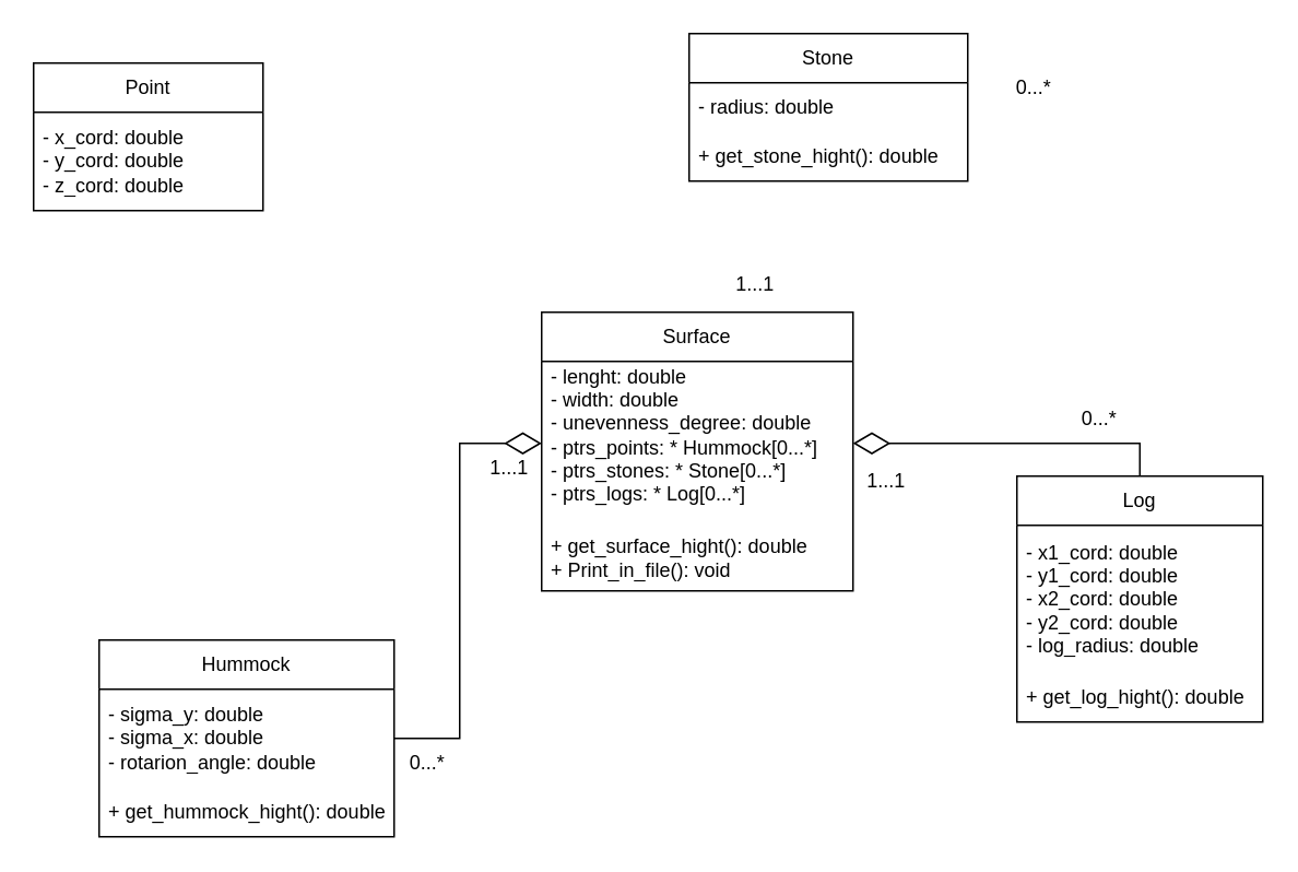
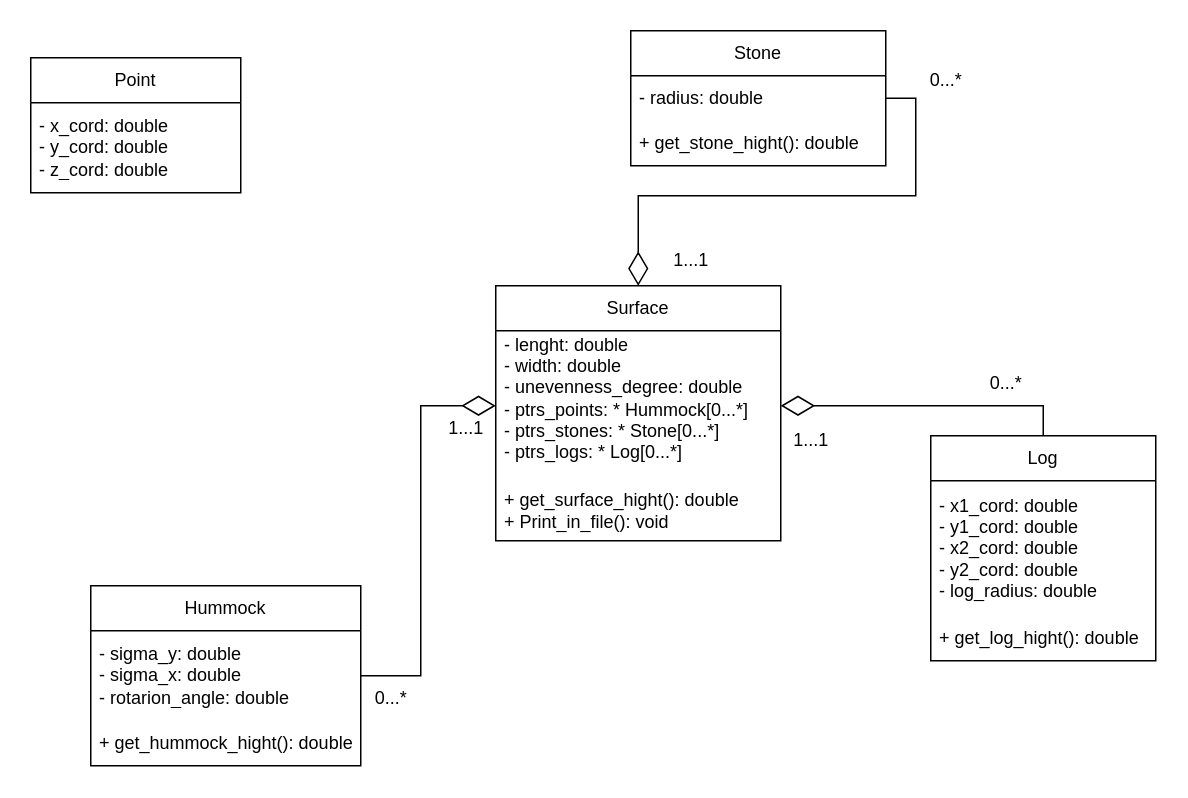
  <mxCell id="0" />
  <mxCell id="1" parent="0" />
  <mxCell id="2" value="Point" style="swimlane;fontStyle=0;childLayout=stackLayout;horizontal=1;startSize=30;horizontalStack=0;resizeParent=1;resizeParentMax=0;resizeLast=0;collapsible=1;marginBottom=0;whiteSpace=wrap;html=1;" vertex="1" parent="1"><mxGeometry x="20" y="38" width="140" height="90" as="geometry" /></mxCell>
  <mxCell id="3" value="- x_cord: double&lt;br&gt;- y_cord: double&lt;br&gt;- z_cord: double" style="text;strokeColor=none;fillColor=none;align=left;verticalAlign=middle;spacingLeft=4;spacingRight=4;overflow=hidden;points=[[0,0.5],[1,0.5]];portConstraint=eastwest;rotatable=0;whiteSpace=wrap;html=1;" vertex="1" parent="2"><mxGeometry y="30" width="140" height="60" as="geometry" /></mxCell>
  <mxCell id="4" value="Hummock" style="swimlane;fontStyle=0;childLayout=stackLayout;horizontal=1;startSize=30;horizontalStack=0;resizeParent=1;resizeParentMax=0;resizeLast=0;collapsible=1;marginBottom=0;whiteSpace=wrap;html=1;" vertex="1" parent="1"><mxGeometry x="60" y="390" width="180" height="120" as="geometry" /></mxCell>
  <mxCell id="5" value="- sigma_y: double&lt;br&gt;- sigma_x: double&lt;br&gt;- rotarion_angle: double" style="text;strokeColor=none;fillColor=none;align=left;verticalAlign=middle;spacingLeft=4;spacingRight=4;overflow=hidden;points=[[0,0.5],[1,0.5]];portConstraint=eastwest;rotatable=0;whiteSpace=wrap;html=1;" vertex="1" parent="4"><mxGeometry y="30" width="180" height="60" as="geometry" /></mxCell>
  <mxCell id="6" value="+ get_hummock_hight(): double" style="text;strokeColor=none;fillColor=none;align=left;verticalAlign=middle;spacingLeft=4;spacingRight=4;overflow=hidden;points=[[0,0.5],[1,0.5]];portConstraint=eastwest;rotatable=0;whiteSpace=wrap;html=1;" vertex="1" parent="4"><mxGeometry y="90" width="180" height="30" as="geometry" /></mxCell>
  <mxCell id="7" value="Stone" style="swimlane;fontStyle=0;childLayout=stackLayout;horizontal=1;startSize=30;horizontalStack=0;resizeParent=1;resizeParentMax=0;resizeLast=0;collapsible=1;marginBottom=0;whiteSpace=wrap;html=1;" vertex="1" parent="1"><mxGeometry x="420" y="20" width="170" height="90" as="geometry" /></mxCell>
  <mxCell id="8" value="- radius: double" style="text;strokeColor=none;fillColor=none;align=left;verticalAlign=middle;spacingLeft=4;spacingRight=4;overflow=hidden;points=[[0,0.5],[1,0.5]];portConstraint=eastwest;rotatable=0;whiteSpace=wrap;html=1;" vertex="1" parent="7"><mxGeometry y="30" width="170" height="30" as="geometry" /></mxCell>
  <mxCell id="9" value="+ get_stone_hight(): double" style="text;strokeColor=none;fillColor=none;align=left;verticalAlign=middle;spacingLeft=4;spacingRight=4;overflow=hidden;points=[[0,0.5],[1,0.5]];portConstraint=eastwest;rotatable=0;whiteSpace=wrap;html=1;" vertex="1" parent="7"><mxGeometry y="60" width="170" height="30" as="geometry" /></mxCell>
  <mxCell id="10" style="edgeStyle=orthogonalEdgeStyle;rounded=0;orthogonalLoop=1;jettySize=auto;html=1;exitX=1;exitY=0.5;exitDx=0;exitDy=0;" edge="1" parent="7" source="8" target="8"><mxGeometry relative="1" as="geometry" /></mxCell>
  <mxCell id="11" style="edgeStyle=orthogonalEdgeStyle;rounded=0;orthogonalLoop=1;jettySize=auto;html=1;exitX=0.5;exitY=0;exitDx=0;exitDy=0;entryX=1;entryY=0.5;entryDx=0;entryDy=0;endArrow=diamondThin;endFill=0;endSize=20;" edge="1" parent="1" source="12" target="16"><mxGeometry relative="1" as="geometry" /></mxCell>
  <mxCell id="12" value="Log" style="swimlane;fontStyle=0;childLayout=stackLayout;horizontal=1;startSize=30;horizontalStack=0;resizeParent=1;resizeParentMax=0;resizeLast=0;collapsible=1;marginBottom=0;whiteSpace=wrap;html=1;" vertex="1" parent="1"><mxGeometry x="620" y="290" width="150" height="150" as="geometry" /></mxCell>
  <mxCell id="13" value="- x1_cord: double&lt;br&gt;- y1_cord: double&lt;br&gt;- x2_cord: double&lt;br&gt;- y2_cord: double&lt;br&gt;- log_radius: double" style="text;strokeColor=none;fillColor=none;align=left;verticalAlign=middle;spacingLeft=4;spacingRight=4;overflow=hidden;points=[[0,0.5],[1,0.5]];portConstraint=eastwest;rotatable=0;whiteSpace=wrap;html=1;" vertex="1" parent="12"><mxGeometry y="30" width="150" height="90" as="geometry" /></mxCell>
  <mxCell id="14" value="+ get_log_hight(): double" style="text;strokeColor=none;fillColor=none;align=left;verticalAlign=middle;spacingLeft=4;spacingRight=4;overflow=hidden;points=[[0,0.5],[1,0.5]];portConstraint=eastwest;rotatable=0;whiteSpace=wrap;html=1;" vertex="1" parent="12"><mxGeometry y="120" width="150" height="30" as="geometry" /></mxCell>
  <mxCell id="15" value="Surface" style="swimlane;fontStyle=0;childLayout=stackLayout;horizontal=1;startSize=30;horizontalStack=0;resizeParent=1;resizeParentMax=0;resizeLast=0;collapsible=1;marginBottom=0;whiteSpace=wrap;html=1;" vertex="1" parent="1"><mxGeometry x="330" y="190" width="190" height="170" as="geometry" /></mxCell>
  <mxCell id="16" value="&lt;font style=&quot;font-size: 12px;&quot;&gt;&lt;font style=&quot;font-size: 12px;&quot;&gt;- lenght: double&lt;br&gt;- width: double&lt;br&gt;- unevenness_degree: double&lt;br&gt;- ptrs_points&lt;/font&gt;&lt;font style=&quot;font-size: 12px;&quot;&gt;&lt;font style=&quot;font-size: 12px;&quot;&gt;&lt;span style=&quot;background-color: rgb(255, 255, 255);&quot;&gt;: * Hummock[0...*]&lt;br&gt;&lt;/span&gt;&lt;/font&gt;-&amp;nbsp;&lt;/font&gt;ptrs_stones: * Stone[0...*]&lt;br&gt;&lt;font style=&quot;font-size: 12px;&quot;&gt;- ptrs_logs: * Log[0...*]&lt;br&gt;&lt;/font&gt;&lt;/font&gt;&lt;font style=&quot;font-size: 12px;&quot; face=&quot;Consolas, Courier New, monospace&quot;&gt;&lt;br&gt;&lt;/font&gt;" style="text;strokeColor=none;fillColor=none;align=left;verticalAlign=middle;spacingLeft=4;spacingRight=4;overflow=hidden;points=[[0,0.5],[1,0.5]];portConstraint=eastwest;rotatable=0;whiteSpace=wrap;html=1;" vertex="1" parent="15"><mxGeometry y="30" width="190" height="100" as="geometry" /></mxCell>
  <mxCell id="17" value="&lt;font style=&quot;font-size: 12px;&quot;&gt;+ get_surface_hight(): double&lt;br&gt;+ Print_in_file(): void&lt;/font&gt;" style="text;strokeColor=none;fillColor=none;align=left;verticalAlign=middle;spacingLeft=4;spacingRight=4;overflow=hidden;points=[[0,0.5],[1,0.5]];portConstraint=eastwest;rotatable=0;whiteSpace=wrap;html=1;" vertex="1" parent="15"><mxGeometry y="130" width="190" height="40" as="geometry" /></mxCell>
+ <mxCell id="18" style="edgeStyle=orthogonalEdgeStyle;rounded=0;orthogonalLoop=1;jettySize=auto;html=1;exitX=1;exitY=0.5;exitDx=0;exitDy=0;entryX=0.5;entryY=0;entryDx=0;entryDy=0;endArrow=diamondThin;endFill=0;strokeWidth=1;endSize=20;" edge="1" parent="1" source="8" target="15"><mxGeometry relative="1" as="geometry" /></mxCell>
  <mxCell id="19" style="edgeStyle=orthogonalEdgeStyle;rounded=0;orthogonalLoop=1;jettySize=auto;html=1;exitX=1;exitY=0.5;exitDx=0;exitDy=0;entryX=0;entryY=0.5;entryDx=0;entryDy=0;endArrow=diamondThin;endFill=0;endSize=20;" edge="1" parent="1" source="5" target="16"><mxGeometry relative="1" as="geometry" /></mxCell>
  <mxCell id="20" value="1...1" style="text;html=1;align=center;verticalAlign=middle;resizable=0;points=[];autosize=1;strokeColor=none;fillColor=none;" vertex="1" parent="1"><mxGeometry x="285" y="270" width="50" height="30" as="geometry" /></mxCell>
  <mxCell id="21" value="0...*" style="text;html=1;align=center;verticalAlign=middle;resizable=0;points=[];autosize=1;strokeColor=none;fillColor=none;" vertex="1" parent="1"><mxGeometry x="240" y="450" width="40" height="30" as="geometry" /></mxCell>
  <mxCell id="22" value="1...1" style="text;html=1;align=center;verticalAlign=middle;resizable=0;points=[];autosize=1;strokeColor=none;fillColor=none;" vertex="1" parent="1"><mxGeometry x="515" y="278" width="50" height="30" as="geometry" /></mxCell>
  <mxCell id="23" value="1...1" style="text;html=1;align=center;verticalAlign=middle;resizable=0;points=[];autosize=1;strokeColor=none;fillColor=none;" vertex="1" parent="1"><mxGeometry x="435" y="158" width="50" height="30" as="geometry" /></mxCell>
  <mxCell id="24" value="0...*" style="text;html=1;align=center;verticalAlign=middle;resizable=0;points=[];autosize=1;strokeColor=none;fillColor=none;" vertex="1" parent="1"><mxGeometry x="650" y="240" width="40" height="30" as="geometry" /></mxCell>
  <mxCell id="25" value="0...*" style="text;html=1;align=center;verticalAlign=middle;resizable=0;points=[];autosize=1;strokeColor=none;fillColor=none;" vertex="1" parent="1"><mxGeometry x="610" y="38" width="40" height="30" as="geometry" /></mxCell>
